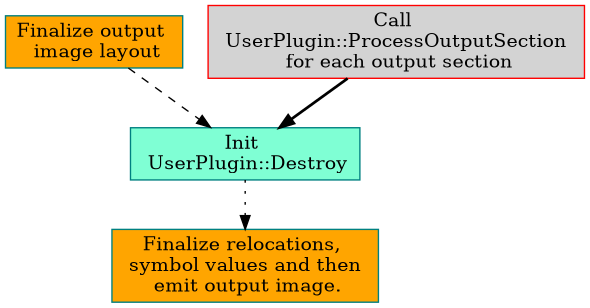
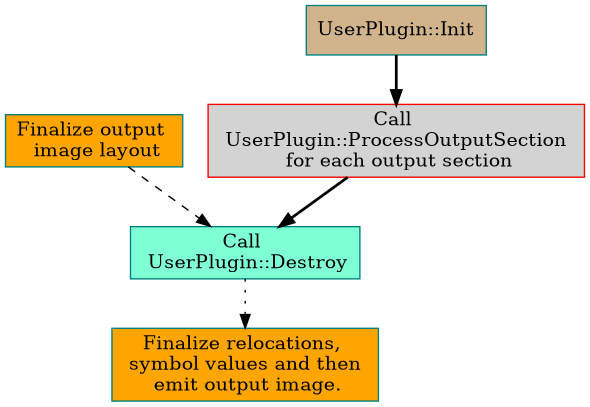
  digraph {
    rankdir=TB
    node [color=teal fillcolor=orange shape=rectangle style=filled]
    edge [style=bold]
    n1 [label="Finalize output \n image layout"]
-   n2 [fillcolor=aquamarine label="Init \n UserPlugin::Destroy"]
+   n2 [fillcolor=aquamarine label="Call \n UserPlugin::Destroy"]
+   n3 [fillcolor=tan label="UserPlugin::Init"]
    n4 [color=red fillcolor=lightgrey label="Call \n UserPlugin::ProcessOutputSection \n for each output section"]
    n5 [label="Finalize relocations, \n symbol values and then \n emit output image."]
    n1 -> n2 [style=dashed]
    n2 -> n5 [style=dotted]
+   n3 -> n4
    n4 -> n2
  }
